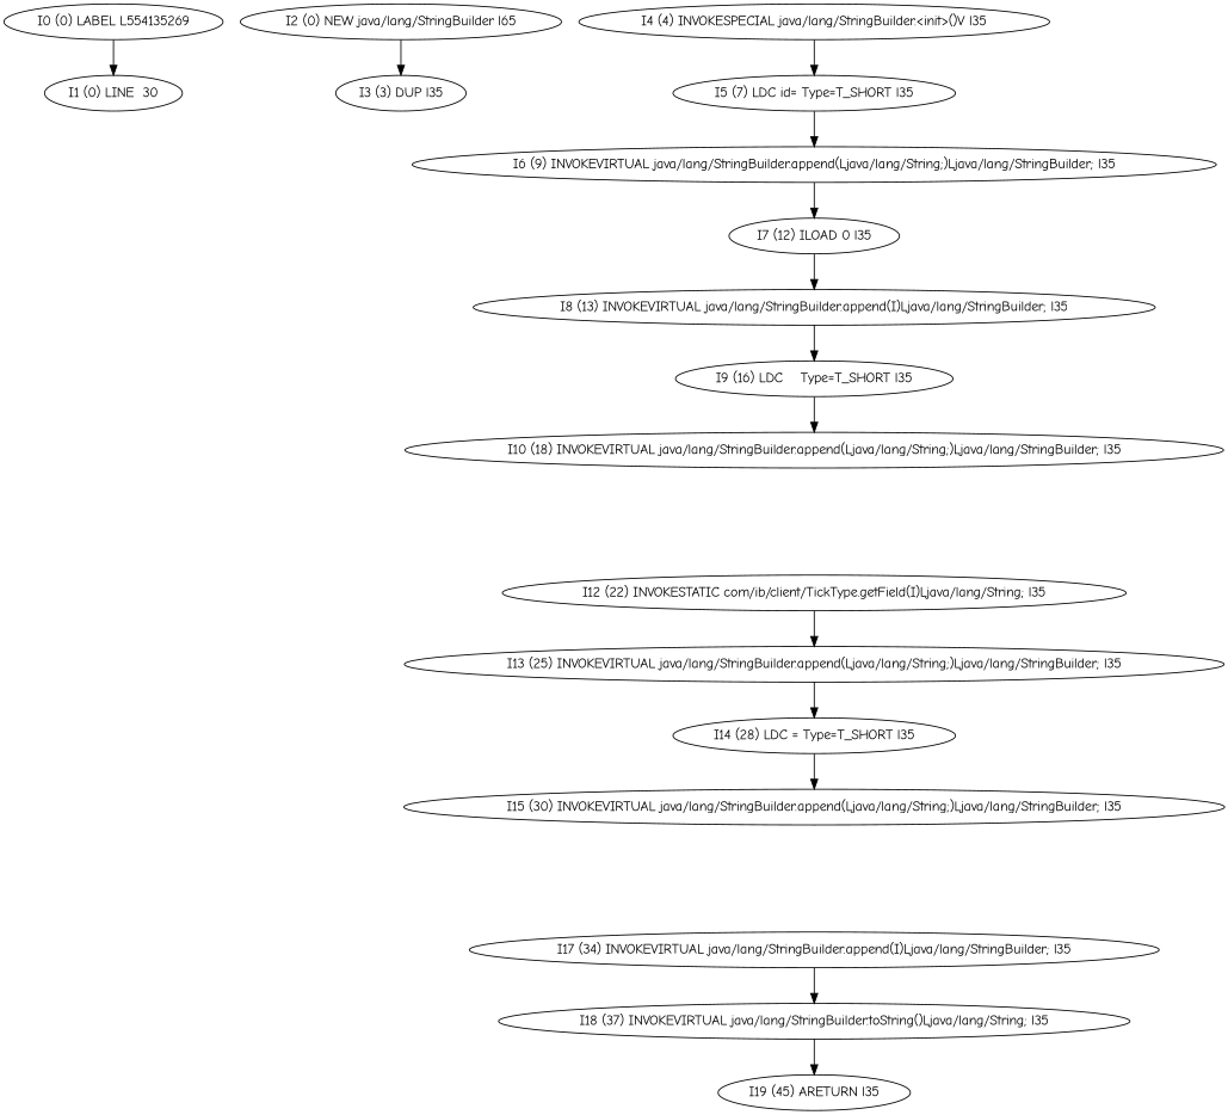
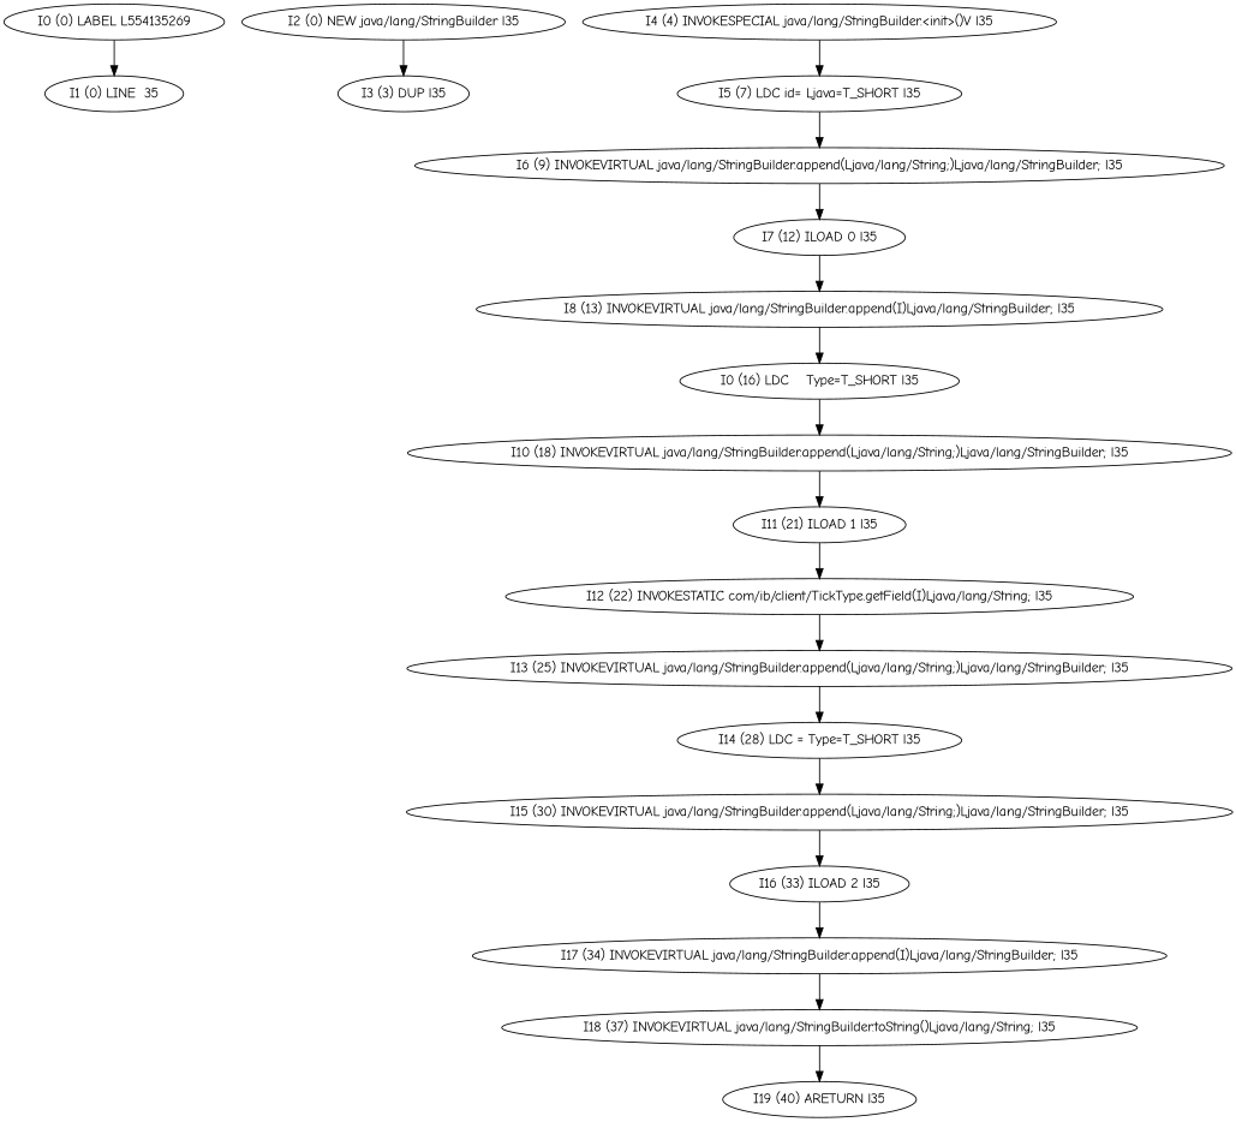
  digraph {
    fontname="Comic Neue"
    node [fontname="Comic Neue"]
    edge [fontname="Comic Neue"]
    n1 [label="I0 (0) LABEL L554135269"]
-   n2 [label="I1 (0) LINE  30"]
-   n3 [label="I2 (0) NEW java/lang/StringBuilder l65"]
+   n2 [label="I1 (0) LINE  35"]
+   n3 [label="I2 (0) NEW java/lang/StringBuilder l35"]
    n4 [label="I3 (3) DUP l35"]
    n5 [label="I4 (4) INVOKESPECIAL java/lang/StringBuilder.<init>()V l35"]
-   n6 [label="I5 (7) LDC id= Type=T_SHORT l35"]
+   n6 [label="I5 (7) LDC id= Ljava=T_SHORT l35"]
    n7 [label="I6 (9) INVOKEVIRTUAL java/lang/StringBuilder.append(Ljava/lang/String;)Ljava/lang/StringBuilder; l35"]
    n8 [label="I7 (12) ILOAD 0 l35"]
    n9 [label="I8 (13) INVOKEVIRTUAL java/lang/StringBuilder.append(I)Ljava/lang/StringBuilder; l35"]
-   n10 [label="I9 (16) LDC    Type=T_SHORT l35"]
+   n10 [label="I0 (16) LDC    Type=T_SHORT l35"]
    n11 [label="I10 (18) INVOKEVIRTUAL java/lang/StringBuilder.append(Ljava/lang/String;)Ljava/lang/StringBuilder; l35"]
+   n12 [label="I11 (21) ILOAD 1 l35"]
    n13 [label="I12 (22) INVOKESTATIC com/ib/client/TickType.getField(I)Ljava/lang/String; l35"]
    n14 [label="I13 (25) INVOKEVIRTUAL java/lang/StringBuilder.append(Ljava/lang/String;)Ljava/lang/StringBuilder; l35"]
    n15 [label="I14 (28) LDC = Type=T_SHORT l35"]
    n16 [label="I15 (30) INVOKEVIRTUAL java/lang/StringBuilder.append(Ljava/lang/String;)Ljava/lang/StringBuilder; l35"]
+   n17 [label="I16 (33) ILOAD 2 l35"]
    n18 [label="I17 (34) INVOKEVIRTUAL java/lang/StringBuilder.append(I)Ljava/lang/StringBuilder; l35"]
    n19 [label="I18 (37) INVOKEVIRTUAL java/lang/StringBuilder.toString()Ljava/lang/String; l35"]
-   n20 [label="I19 (45) ARETURN l35"]
+   n20 [label="I19 (40) ARETURN l35"]
    n1 -> n2
    n3 -> n4
    n5 -> n6
    n6 -> n7
    n7 -> n8
    n8 -> n9
    n9 -> n10
    n10 -> n11
+   n11 -> n12
+   n12 -> n13
    n13 -> n14
    n14 -> n15
    n15 -> n16
+   n16 -> n17
+   n17 -> n18
    n18 -> n19
    n19 -> n20
  }
